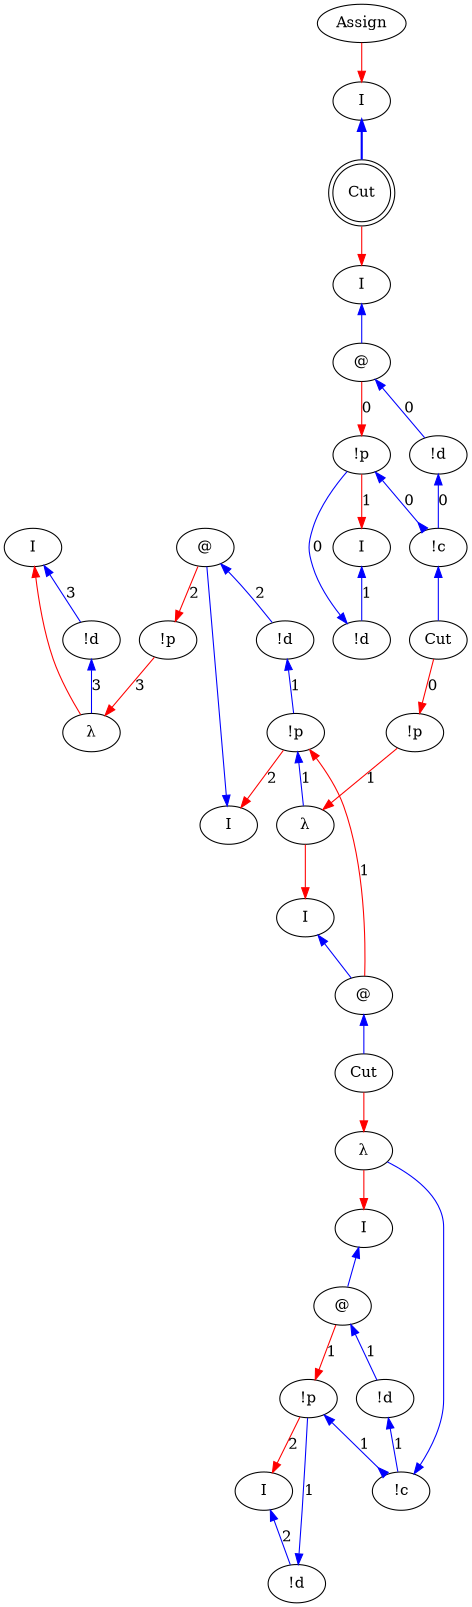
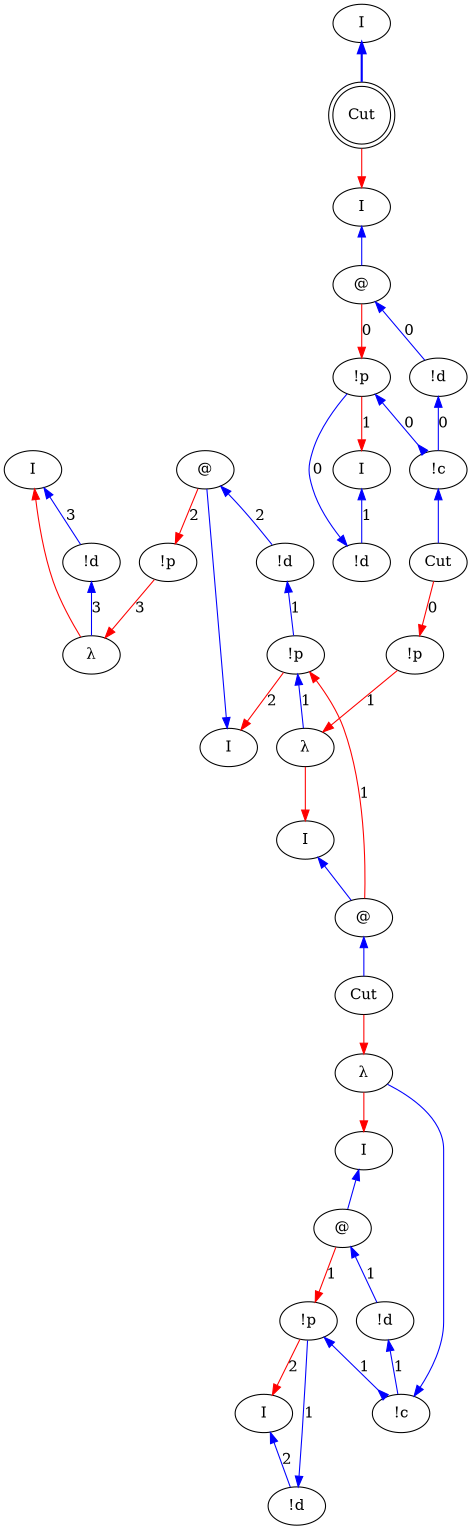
  digraph {
    rankdir=TB
    edge [arrowhead=none arrowtail=normal color=blue dir=both weight=1]
    n1 [label=I]
    n2 [label="!d"]
    n3 [label="λ"]
    n4 [label="!p"]
    n5 [label=I]
    n6 [label="@"]
    n7 [label="!d"]
    n8 [label="!p"]
    n9 [label="λ"]
    n10 [label=I]
    n11 [label="@"]
    n12 [label=Cut]
    n13 [label=I]
    n14 [label="!d"]
    n15 [label="!p"]
    n16 [label="!c"]
    n17 [label=I]
    n18 [label="@"]
    n19 [label="!d"]
    n20 [label="λ"]
    n21 [label="!p"]
    n22 [label=I]
    n23 [label=Cut shape=doublecircle]
    n24 [label=I]
    n25 [label="!d"]
    n26 [label="!p"]
    n27 [label="!c"]
    n28 [label=I]
    n29 [label="@"]
    n30 [label="!d"]
    n31 [label=Cut]
-   n32 [label=Assign]
    n1 -> n2 [label=3]
    n2 -> n3 [label=3]
    n3 -> n1 [arrowhead=normal arrowtail=none color=red weight=2]
    n4 -> n3 [arrowhead=normal arrowtail=none color=red label=3 weight=2]
    n5 -> n6
    n6 -> n4 [arrowhead=normal arrowtail=none color=red label=2 weight=2]
    n6 -> n7 [label=2]
    n7 -> n8 [label=1]
    n8 -> n5 [arrowhead=normal arrowtail=none color=red label=2 weight=2]
    n8 -> n9 [label=1]
    n9 -> n10 [arrowhead=normal arrowtail=none color=red weight=2]
    n10 -> n11
    n11 -> n8 [arrowhead=normal arrowtail=none color=red label=1 weight=2]
    n11 -> n12
    n12 -> n20 [arrowhead=normal arrowtail=none color=red weight=2]
    n13 -> n14 [label=2]
    n14 -> n15 [label=1]
    n15 -> n13 [arrowhead=normal arrowtail=none color=red label=2 weight=2]
    n15 -> n16 [arrowhead=inv label=1]
    n16 -> n20
    n17 -> n18
    n18 -> n15 [arrowhead=normal arrowtail=none color=red label=1 weight=2]
    n18 -> n19 [label=1]
    n19 -> n16 [label=1]
    n20 -> n17 [arrowhead=normal arrowtail=none color=red weight=2]
    n21 -> n9 [arrowhead=normal arrowtail=none color=red label=1 weight=2]
    n22 -> n23 [penwidth=2]
    n23 -> n28 [arrowhead=normal arrowtail=none color=red weight=2]
    n24 -> n25 [label=1]
    n25 -> n26 [label=0]
    n26 -> n24 [arrowhead=normal arrowtail=none color=red label=1 weight=2]
    n26 -> n27 [arrowhead=inv label=0]
    n27 -> n31
    n28 -> n29
    n29 -> n26 [arrowhead=normal arrowtail=none color=red label=0 weight=2]
    n29 -> n30 [label=0]
    n30 -> n27 [label=0]
    n31 -> n21 [arrowhead=normal arrowtail=none color=red label=0 weight=2]
-   n32 -> n22 [arrowhead=normal arrowtail=none color=red weight=2]
  }
